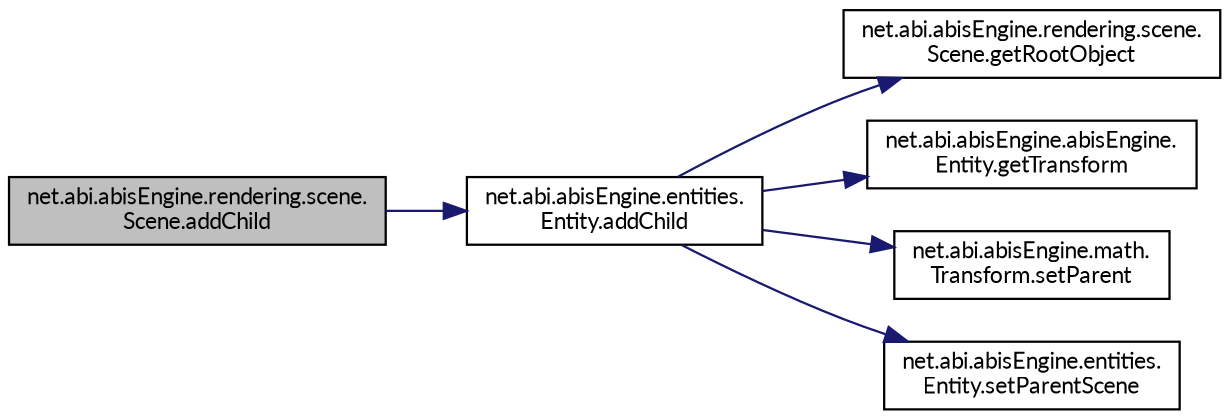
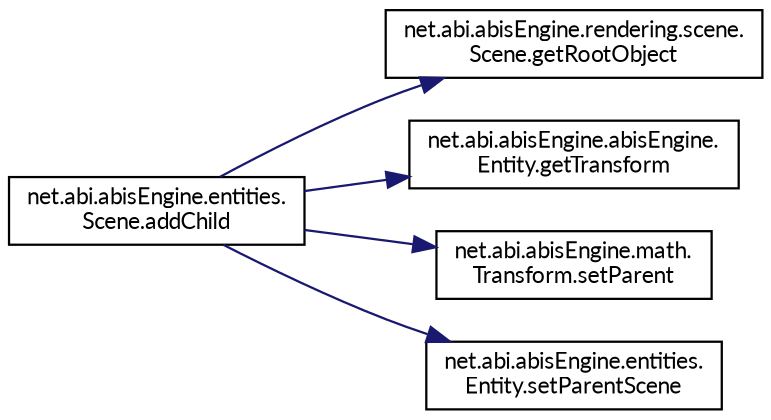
  digraph {
    fontname=Lato
    rankdir=LR
    node [color=black fillcolor=white fontname=Lato fontsize=10 shape=record style=filled]
    edge [color=midnightblue fontname=Lato fontsize=10 labelfontname=Helvetica labelfontsize=10 style=solid]
-   n1 [fillcolor=grey75 fontcolor=black height=0.2 label="net.abi.abisEngine.rendering.scene.\lScene.addChild" width=0.4]
-   n2 [height=0.2 label="net.abi.abisEngine.entities.\lEntity.addChild" width=0.4]
+   n2 [height=0.2 label="net.abi.abisEngine.entities.\lScene.addChild" width=0.4]
    n3 [height=0.2 label="net.abi.abisEngine.rendering.scene.\lScene.getRootObject" width=0.4]
    n4 [height=0.2 label="net.abi.abisEngine.abisEngine.\lEntity.getTransform" width=0.4]
    n5 [height=0.2 label="net.abi.abisEngine.math.\lTransform.setParent" width=0.4]
    n6 [height=0.2 label="net.abi.abisEngine.entities.\lEntity.setParentScene" width=0.4]
-   n1 -> n2
    n2 -> n3
    n2 -> n4
    n2 -> n5
    n2 -> n6
  }
